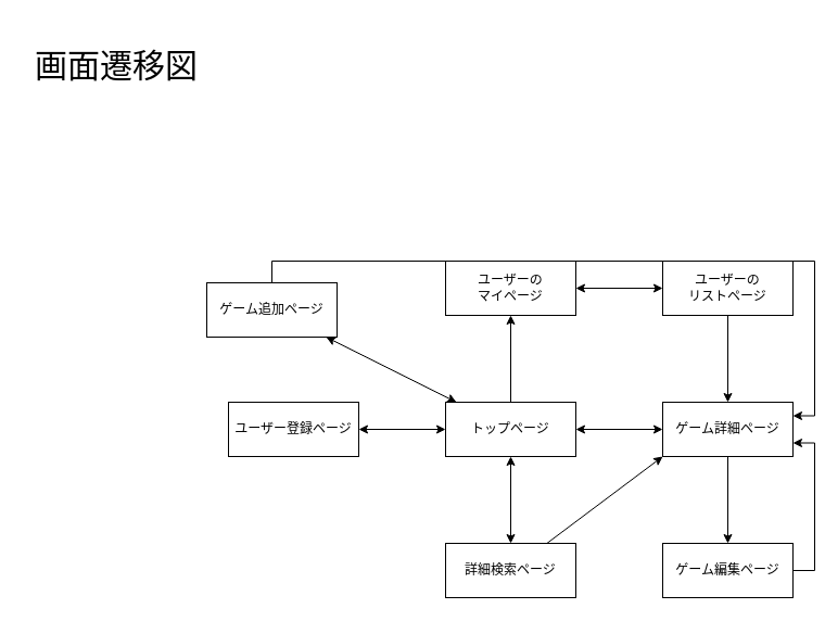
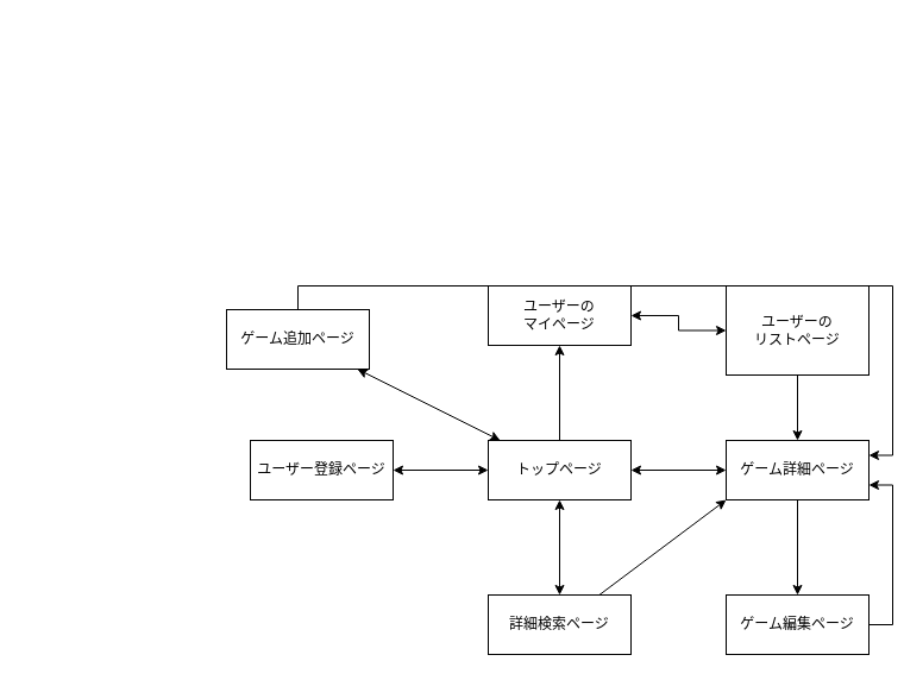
  <mxCell id="0" />
  <mxCell id="1" parent="0" />
- <mxCell id="2" value="画面遷移図" style="text;html=1;strokeColor=none;fillColor=none;align=left;verticalAlign=middle;whiteSpace=wrap;rounded=0;fontSize=30;spacingLeft=10;" vertex="1" parent="1"><mxGeometry width="220" height="80" as="geometry" x="20" y="20" /></mxCell>
  <mxCell id="3" value="" style="edgeStyle=orthogonalEdgeStyle;rounded=0;orthogonalLoop=1;jettySize=auto;html=1;fontSize=12;startArrow=classic;startFill=1;" edge="1" parent="1" source="8" target="9"><mxGeometry relative="1" as="geometry" /></mxCell>
  <mxCell id="4" value="" style="edgeStyle=none;rounded=0;orthogonalLoop=1;jettySize=auto;html=1;startArrow=classic;startFill=1;fontSize=12;" edge="1" parent="1" source="8" target="11"><mxGeometry relative="1" as="geometry" /></mxCell>
  <mxCell id="5" value="" style="edgeStyle=none;rounded=0;orthogonalLoop=1;jettySize=auto;html=1;startArrow=classic;startFill=1;fontSize=12;" edge="1" parent="1" source="8" target="13"><mxGeometry relative="1" as="geometry" /></mxCell>
  <mxCell id="6" value="" style="edgeStyle=none;rounded=0;orthogonalLoop=1;jettySize=auto;html=1;startArrow=classic;startFill=1;fontSize=12;" edge="1" parent="1" source="8" target="15"><mxGeometry relative="1" as="geometry" /></mxCell>
  <mxCell id="7" value="" style="edgeStyle=none;rounded=0;orthogonalLoop=1;jettySize=auto;html=1;startArrow=none;startFill=0;fontSize=12;" edge="1" parent="1" source="8" target="17"><mxGeometry relative="1" as="geometry" /></mxCell>
  <mxCell id="8" value="トップページ" style="rounded=0;whiteSpace=wrap;fontSize=12;align=center;verticalAlign=middle;spacing=2;" vertex="1" parent="1"><mxGeometry x="410" y="370" width="120" height="50" as="geometry" /></mxCell>
  <mxCell id="9" value="ユーザー登録ページ" style="rounded=0;whiteSpace=wrap;fontSize=12;align=center;verticalAlign=middle;spacing=2;" vertex="1" parent="1"><mxGeometry x="210" y="370" width="120" height="50" as="geometry" /></mxCell>
  <mxCell id="10" style="edgeStyle=orthogonalEdgeStyle;rounded=0;orthogonalLoop=1;jettySize=auto;html=1;exitX=0.5;exitY=0;exitDx=0;exitDy=0;entryX=1;entryY=0.25;entryDx=0;entryDy=0;startArrow=none;startFill=0;fontSize=12;" edge="1" parent="1" source="11" target="15"><mxGeometry relative="1" as="geometry" /></mxCell>
  <mxCell id="11" value="ゲーム追加ページ" style="rounded=0;whiteSpace=wrap;fontSize=12;align=center;verticalAlign=middle;spacing=2;" vertex="1" parent="1"><mxGeometry x="190" y="260" width="120" height="50" as="geometry" /></mxCell>
  <mxCell id="12" value="" style="edgeStyle=none;rounded=0;orthogonalLoop=1;jettySize=auto;html=1;startArrow=none;startFill=0;fontSize=12;entryX=0;entryY=1;entryDx=0;entryDy=0;" edge="1" parent="1" source="13" target="15"><mxGeometry relative="1" as="geometry" /></mxCell>
  <mxCell id="13" value="詳細検索ページ" style="rounded=0;whiteSpace=wrap;fontSize=12;align=center;verticalAlign=middle;spacing=2;" vertex="1" parent="1"><mxGeometry x="410" y="500" width="120" height="50" as="geometry" /></mxCell>
  <mxCell id="14" value="" style="edgeStyle=orthogonalEdgeStyle;rounded=0;orthogonalLoop=1;jettySize=auto;html=1;startArrow=none;startFill=0;fontSize=12;" edge="1" parent="1" source="15" target="21"><mxGeometry relative="1" as="geometry" /></mxCell>
  <mxCell id="15" value="ゲーム詳細ページ" style="rounded=0;whiteSpace=wrap;fontSize=12;align=center;verticalAlign=middle;spacing=2;" vertex="1" parent="1"><mxGeometry x="610" y="370" width="120" height="50" as="geometry" /></mxCell>
  <mxCell id="16" value="" style="edgeStyle=orthogonalEdgeStyle;rounded=0;orthogonalLoop=1;jettySize=auto;html=1;startArrow=classic;startFill=1;fontSize=12;" edge="1" parent="1" source="17" target="19"><mxGeometry relative="1" as="geometry" /></mxCell>
  <mxCell id="17" value="ユーザーの&#10;マイページ" style="rounded=0;whiteSpace=wrap;fontSize=12;align=center;verticalAlign=middle;spacing=2;" vertex="1" parent="1"><mxGeometry x="410" y="240" width="120" height="50" as="geometry" /></mxCell>
  <mxCell id="18" value="" style="edgeStyle=orthogonalEdgeStyle;rounded=0;orthogonalLoop=1;jettySize=auto;html=1;startArrow=none;startFill=0;fontSize=12;" edge="1" parent="1" source="19" target="15"><mxGeometry relative="1" as="geometry" /></mxCell>
- <mxCell id="19" value="ユーザーの&#10;リストページ" style="rounded=0;whiteSpace=wrap;fontSize=12;align=center;verticalAlign=middle;spacing=2;" vertex="1" parent="1"><mxGeometry x="610" y="240" width="120" height="50" as="geometry" /></mxCell>
+ <mxCell id="19" value="ユーザーの&#10;リストページ" style="rounded=0;whiteSpace=wrap;fontSize=12;align=center;verticalAlign=middle;spacing=2;" vertex="1" parent="1"><mxGeometry x="610" y="240" width="120" height="75" as="geometry" /></mxCell>
  <mxCell id="20" style="edgeStyle=orthogonalEdgeStyle;rounded=0;orthogonalLoop=1;jettySize=auto;html=1;exitX=1;exitY=0.5;exitDx=0;exitDy=0;entryX=1;entryY=0.75;entryDx=0;entryDy=0;startArrow=none;startFill=0;fontSize=12;" edge="1" parent="1" source="21" target="15"><mxGeometry relative="1" as="geometry" /></mxCell>
  <mxCell id="21" value="ゲーム編集ページ" style="rounded=0;whiteSpace=wrap;fontSize=12;align=center;verticalAlign=middle;spacing=2;" vertex="1" parent="1"><mxGeometry x="610" y="500" width="120" height="50" as="geometry" /></mxCell>
